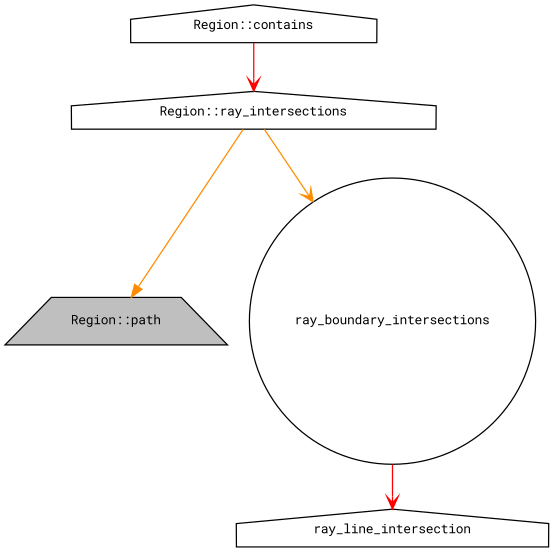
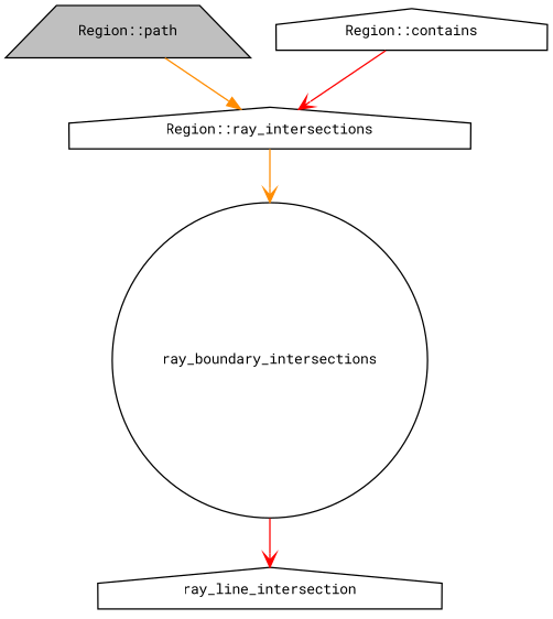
  digraph {
    fontname="Roboto Mono"
    rankdir=TB
    node [color=black fillcolor=white fontname="Roboto Mono" fontsize=10 shape=house style=filled]
    edge [arrowhead=vee color=darkorange fontname="Roboto Mono" fontsize=10 labelfontname=Helvetica labelfontsize=10 style=solid]
    n1 [fillcolor=grey75 fontcolor=black height=0.2 label="Region::path" shape=trapezium width=0.4]
    n2 [height=0.2 label="Region::ray_intersections" width=0.4]
    n3 [height=0.2 label="Region::contains" width=0.4]
    n4 [height=0.2 label=ray_boundary_intersections shape=circle width=0.4]
    n5 [height=0.2 label=ray_line_intersection width=0.4]
-   n2 -> n1 [arrowhead=normal]
+   n1 -> n2 [arrowhead=normal]
    n2 -> n4
    n3 -> n2 [color=red]
    n4 -> n5 [color=red]
  }
